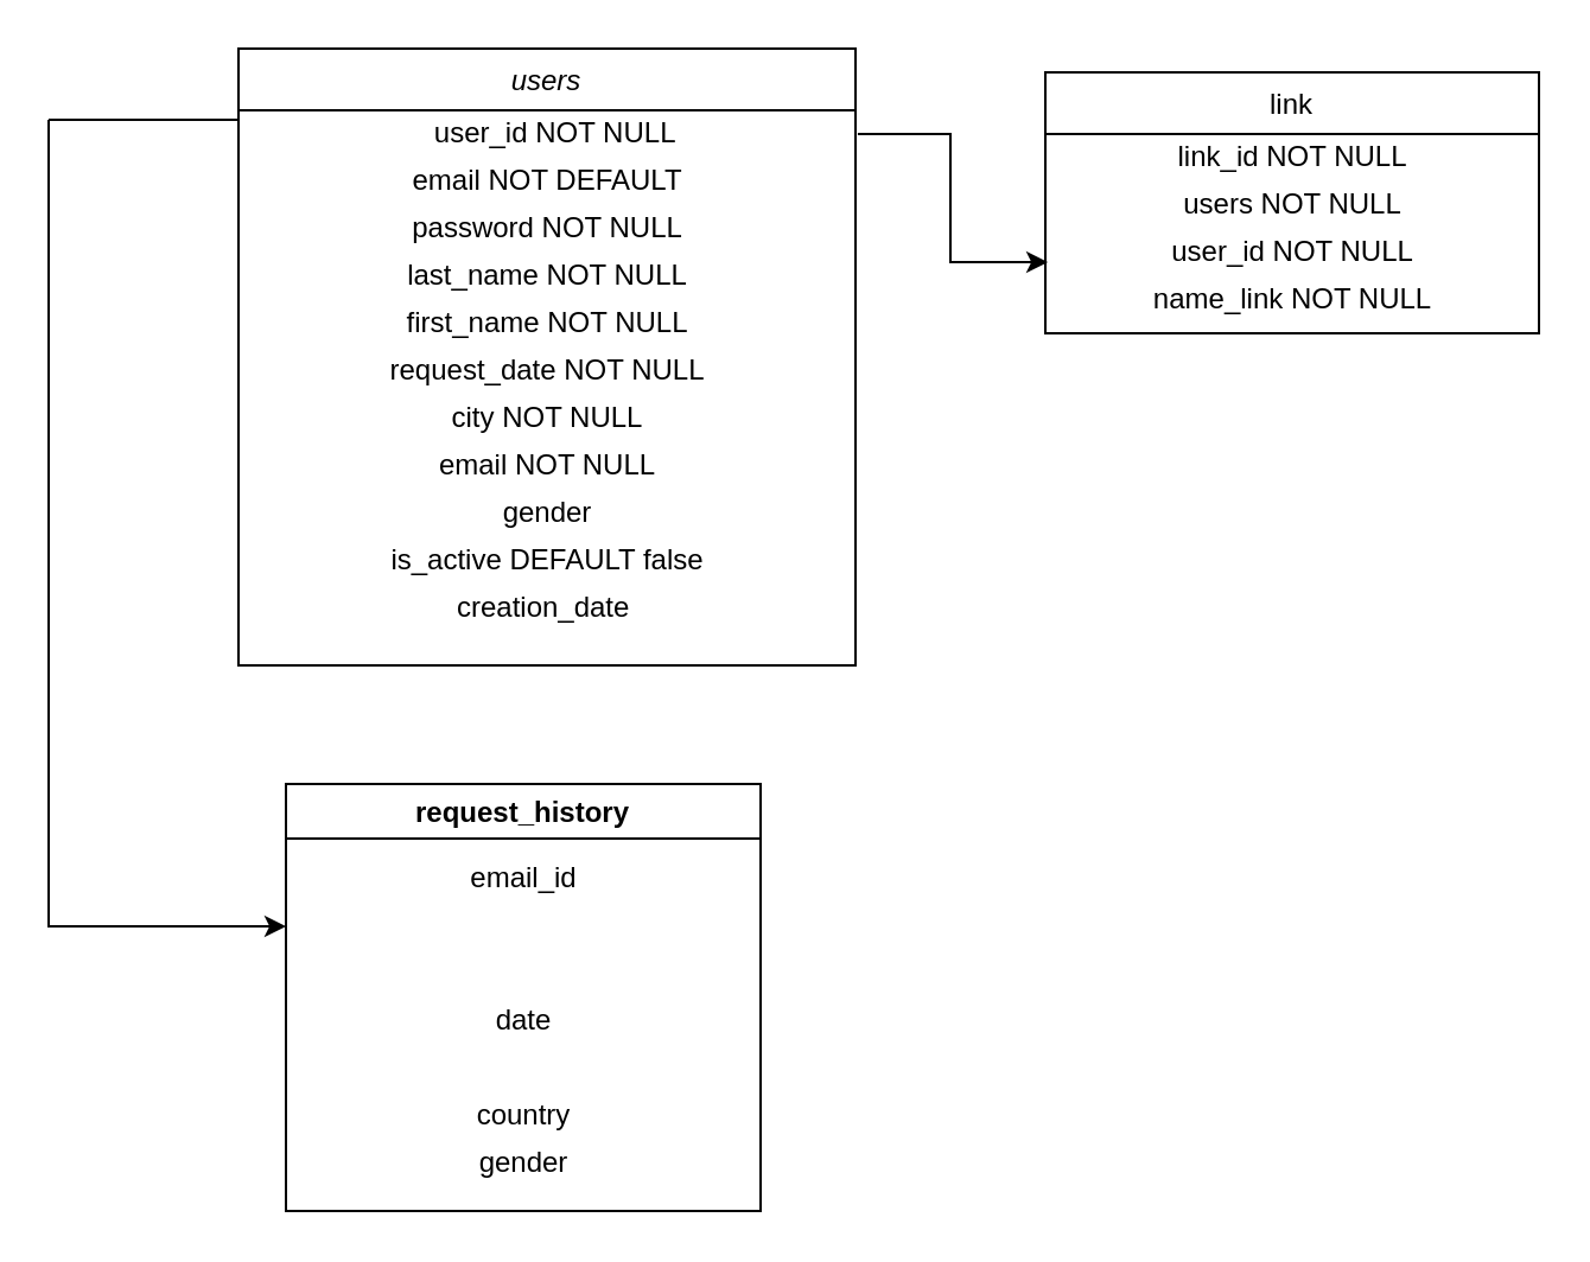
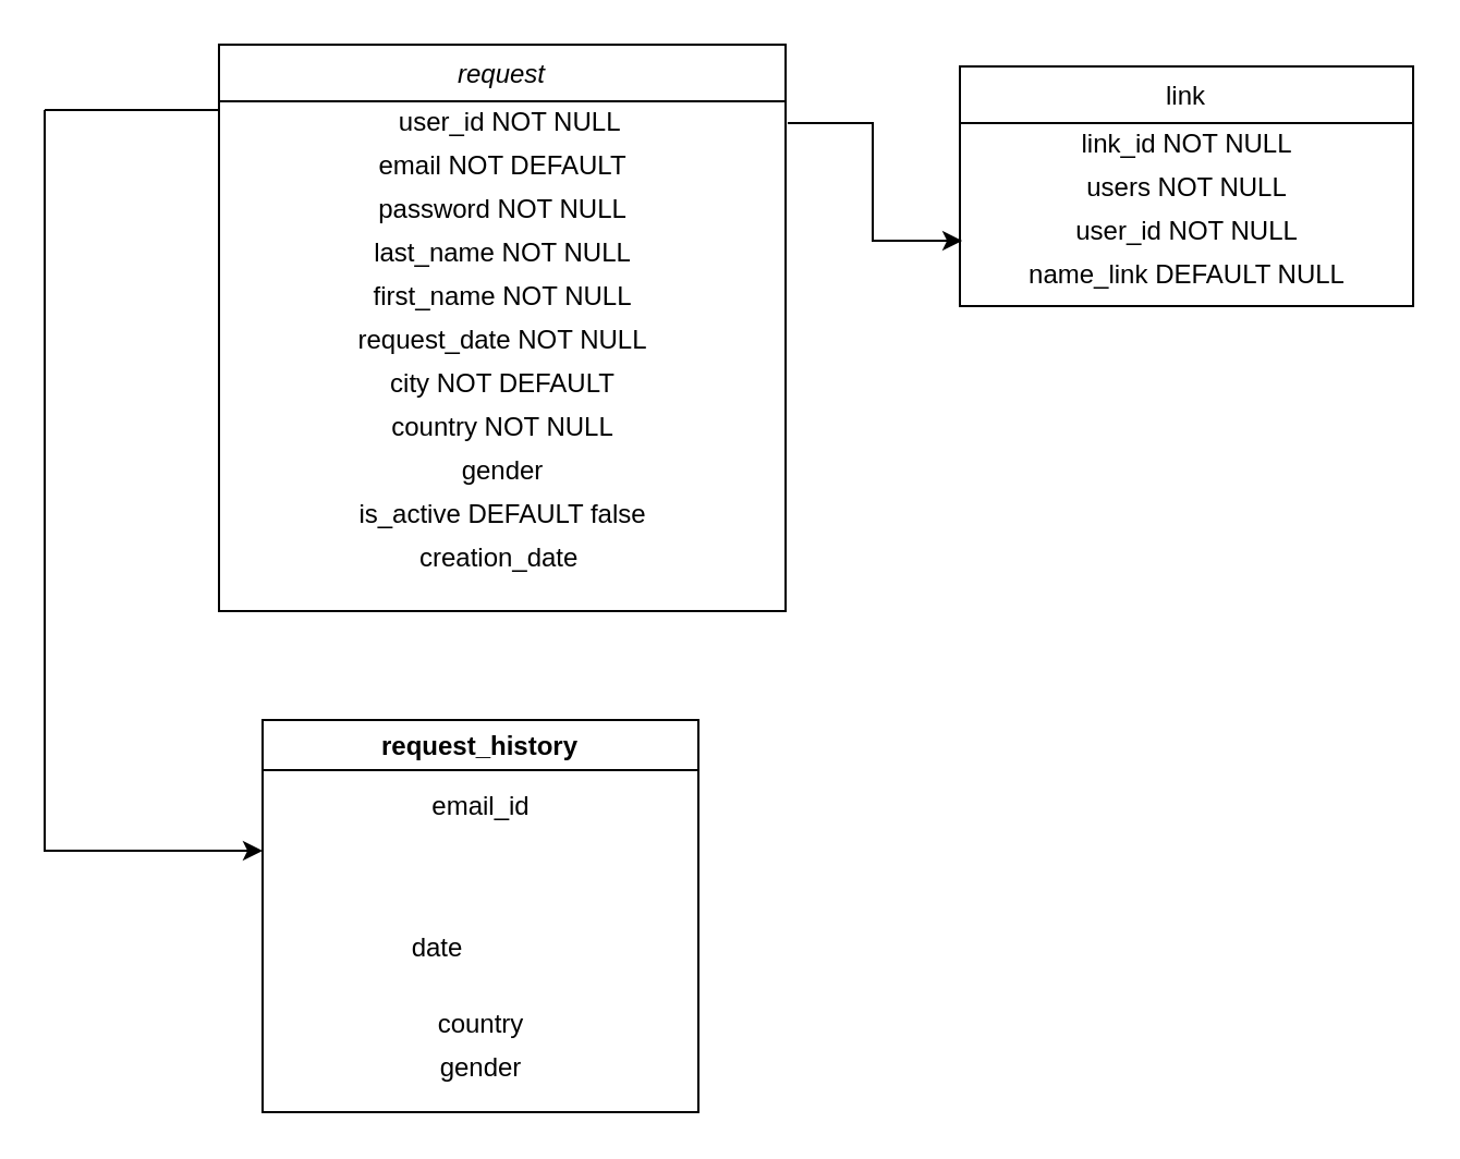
  <mxCell id="0" />
  <mxCell id="1" parent="0" />
- <mxCell id="2" value="users" style="swimlane;fontStyle=2;align=center;verticalAlign=top;childLayout=stackLayout;horizontal=1;startSize=26;horizontalStack=0;resizeParent=1;resizeLast=0;collapsible=1;marginBottom=0;rounded=0;shadow=0;strokeWidth=1;" parent="1" vertex="1"><mxGeometry x="100" y="20" width="260" height="260" as="geometry"><mxRectangle x="230" y="140" width="160" height="26" as="alternateBounds" /></mxGeometry></mxCell>
+ <mxCell id="2" value="request" style="swimlane;fontStyle=2;align=center;verticalAlign=top;childLayout=stackLayout;horizontal=1;startSize=26;horizontalStack=0;resizeParent=1;resizeLast=0;collapsible=1;marginBottom=0;rounded=0;shadow=0;strokeWidth=1;" parent="1" vertex="1"><mxGeometry x="100" y="20" width="260" height="260" as="geometry"><mxRectangle x="230" y="140" width="160" height="26" as="alternateBounds" /></mxGeometry></mxCell>
  <mxCell id="3" value="&amp;nbsp; user_id NOT NULL" style="text;html=1;align=center;verticalAlign=middle;resizable=0;points=[];autosize=1;strokeColor=none;fillColor=none;" parent="2" vertex="1"><mxGeometry y="26" width="260" height="20" as="geometry" /></mxCell>
  <mxCell id="4" value="email NOT DEFAULT" style="text;html=1;align=center;verticalAlign=middle;resizable=0;points=[];autosize=1;strokeColor=none;fillColor=none;" vertex="1" parent="2"><mxGeometry y="46" width="260" height="20" as="geometry" /></mxCell>
  <mxCell id="5" value="password NOT NULL" style="text;html=1;align=center;verticalAlign=middle;resizable=0;points=[];autosize=1;strokeColor=none;fillColor=none;" vertex="1" parent="2"><mxGeometry y="66" width="260" height="20" as="geometry" /></mxCell>
  <mxCell id="6" value="last_name NOT NULL" style="text;html=1;align=center;verticalAlign=middle;resizable=0;points=[];autosize=1;strokeColor=none;fillColor=none;" vertex="1" parent="2"><mxGeometry y="86" width="260" height="20" as="geometry" /></mxCell>
  <mxCell id="7" value="first_name NOT NULL" style="text;html=1;align=center;verticalAlign=middle;resizable=0;points=[];autosize=1;strokeColor=none;fillColor=none;" vertex="1" parent="2"><mxGeometry y="106" width="260" height="20" as="geometry" /></mxCell>
  <mxCell id="8" value="request_date NOT NULL" style="text;html=1;align=center;verticalAlign=middle;resizable=0;points=[];autosize=1;strokeColor=none;fillColor=none;" vertex="1" parent="2"><mxGeometry y="126" width="260" height="20" as="geometry" /></mxCell>
- <mxCell id="9" value="city NOT NULL" style="text;html=1;align=center;verticalAlign=middle;resizable=0;points=[];autosize=1;strokeColor=none;fillColor=none;" vertex="1" parent="2"><mxGeometry y="146" width="260" height="20" as="geometry" /></mxCell>
- <mxCell id="10" value="email NOT NULL" style="text;html=1;align=center;verticalAlign=middle;resizable=0;points=[];autosize=1;strokeColor=none;fillColor=none;" vertex="1" parent="2"><mxGeometry y="166" width="260" height="20" as="geometry" /></mxCell>
+ <mxCell id="9" value="city NOT DEFAULT" style="text;html=1;align=center;verticalAlign=middle;resizable=0;points=[];autosize=1;strokeColor=none;fillColor=none;" vertex="1" parent="2"><mxGeometry y="146" width="260" height="20" as="geometry" /></mxCell>
+ <mxCell id="10" value="country NOT NULL" style="text;html=1;align=center;verticalAlign=middle;resizable=0;points=[];autosize=1;strokeColor=none;fillColor=none;" vertex="1" parent="2"><mxGeometry y="166" width="260" height="20" as="geometry" /></mxCell>
  <mxCell id="11" value="gender" style="text;html=1;align=center;verticalAlign=middle;resizable=0;points=[];autosize=1;strokeColor=none;fillColor=none;" vertex="1" parent="2"><mxGeometry y="186" width="260" height="20" as="geometry" /></mxCell>
  <mxCell id="12" value="is_active DEFAULT false" style="text;html=1;align=center;verticalAlign=middle;resizable=0;points=[];autosize=1;strokeColor=none;fillColor=none;" vertex="1" parent="2"><mxGeometry y="206" width="260" height="20" as="geometry" /></mxCell>
  <mxCell id="13" value="creation_date&amp;nbsp;" style="text;html=1;align=center;verticalAlign=middle;resizable=0;points=[];autosize=1;strokeColor=none;fillColor=none;" vertex="1" parent="2"><mxGeometry y="226" width="260" height="20" as="geometry" /></mxCell>
  <mxCell id="14" value="link" style="swimlane;fontStyle=0;align=center;verticalAlign=top;childLayout=stackLayout;horizontal=1;startSize=26;horizontalStack=0;resizeParent=1;resizeLast=0;collapsible=1;marginBottom=0;rounded=0;shadow=0;strokeWidth=1;" parent="1" vertex="1"><mxGeometry x="440" y="30" width="208" height="110" as="geometry"><mxRectangle x="550" y="140" width="160" height="26" as="alternateBounds" /></mxGeometry></mxCell>
  <mxCell id="15" value="link_id NOT NULL" style="text;html=1;align=center;verticalAlign=middle;resizable=0;points=[];autosize=1;strokeColor=none;fillColor=none;" vertex="1" parent="14"><mxGeometry y="26" width="208" height="20" as="geometry" /></mxCell>
  <mxCell id="16" value="users NOT NULL" style="text;html=1;align=center;verticalAlign=middle;resizable=0;points=[];autosize=1;strokeColor=none;fillColor=none;" vertex="1" parent="14"><mxGeometry y="46" width="208" height="20" as="geometry" /></mxCell>
  <mxCell id="17" value="user_id NOT NULL" style="text;html=1;align=center;verticalAlign=middle;resizable=0;points=[];autosize=1;strokeColor=none;fillColor=none;" vertex="1" parent="14"><mxGeometry y="66" width="208" height="20" as="geometry" /></mxCell>
- <mxCell id="18" value="name_link NOT NULL" style="text;html=1;align=center;verticalAlign=middle;resizable=0;points=[];autosize=1;strokeColor=none;fillColor=none;" vertex="1" parent="14"><mxGeometry y="86" width="208" height="20" as="geometry" /></mxCell>
+ <mxCell id="18" value="name_link DEFAULT NULL" style="text;html=1;align=center;verticalAlign=middle;resizable=0;points=[];autosize=1;strokeColor=none;fillColor=none;" vertex="1" parent="14"><mxGeometry y="86" width="208" height="20" as="geometry" /></mxCell>
  <mxCell id="19" value="" style="endArrow=classic;html=1;rounded=0;entryX=0.005;entryY=0.7;entryDx=0;entryDy=0;entryPerimeter=0;exitX=0.996;exitY=0.5;exitDx=0;exitDy=0;exitPerimeter=0;" edge="1" parent="1" target="17"><mxGeometry width="50" height="50" relative="1" as="geometry"><mxPoint x="360.96" y="56" as="sourcePoint" /><mxPoint x="489.04" y="105" as="targetPoint" /><Array as="points"><mxPoint x="400" y="56" /><mxPoint x="400" y="110" /></Array></mxGeometry></mxCell>
  <mxCell id="20" value="request_history" style="swimlane;" vertex="1" parent="1"><mxGeometry x="120" y="330" width="200" height="180" as="geometry" /></mxCell>
  <mxCell id="21" value="country" style="text;html=1;align=center;verticalAlign=middle;resizable=0;points=[];autosize=1;strokeColor=none;fillColor=none;" vertex="1" parent="20"><mxGeometry x="75" y="130" width="50" height="20" as="geometry" /></mxCell>
  <mxCell id="22" value="gender" style="text;html=1;align=center;verticalAlign=middle;resizable=0;points=[];autosize=1;strokeColor=none;fillColor=none;" vertex="1" parent="20"><mxGeometry x="75" y="150" width="50" height="20" as="geometry" /></mxCell>
  <mxCell id="23" value="email_id" style="text;html=1;align=center;verticalAlign=middle;resizable=0;points=[];autosize=1;strokeColor=none;fillColor=none;" vertex="1" parent="1"><mxGeometry x="185" y="360" width="70" height="20" as="geometry" /></mxCell>
- <mxCell id="24" value="date" style="text;html=1;align=center;verticalAlign=middle;resizable=0;points=[];autosize=1;strokeColor=none;fillColor=none;" vertex="1" parent="1"><mxGeometry x="200" y="420" width="40" height="20" as="geometry" /></mxCell>
+ <mxCell id="24" value="date" style="text;html=1;align=center;verticalAlign=middle;resizable=0;points=[];autosize=1;strokeColor=none;fillColor=none;" vertex="1" parent="1"><mxGeometry x="180" y="425" width="40" height="20" as="geometry" /></mxCell>
  <mxCell id="25" value="" style="endArrow=classic;html=1;rounded=0;" edge="1" parent="1"><mxGeometry width="50" height="50" relative="1" as="geometry"><mxPoint x="20" y="50" as="sourcePoint" /><mxPoint x="120" y="390" as="targetPoint" /><Array as="points"><mxPoint x="20" y="390" /></Array></mxGeometry></mxCell>
  <mxCell id="26" value="" style="endArrow=none;html=1;rounded=0;" edge="1" parent="1"><mxGeometry width="50" height="50" relative="1" as="geometry"><mxPoint x="20" y="50" as="sourcePoint" /><mxPoint x="100" y="50" as="targetPoint" /></mxGeometry></mxCell>
